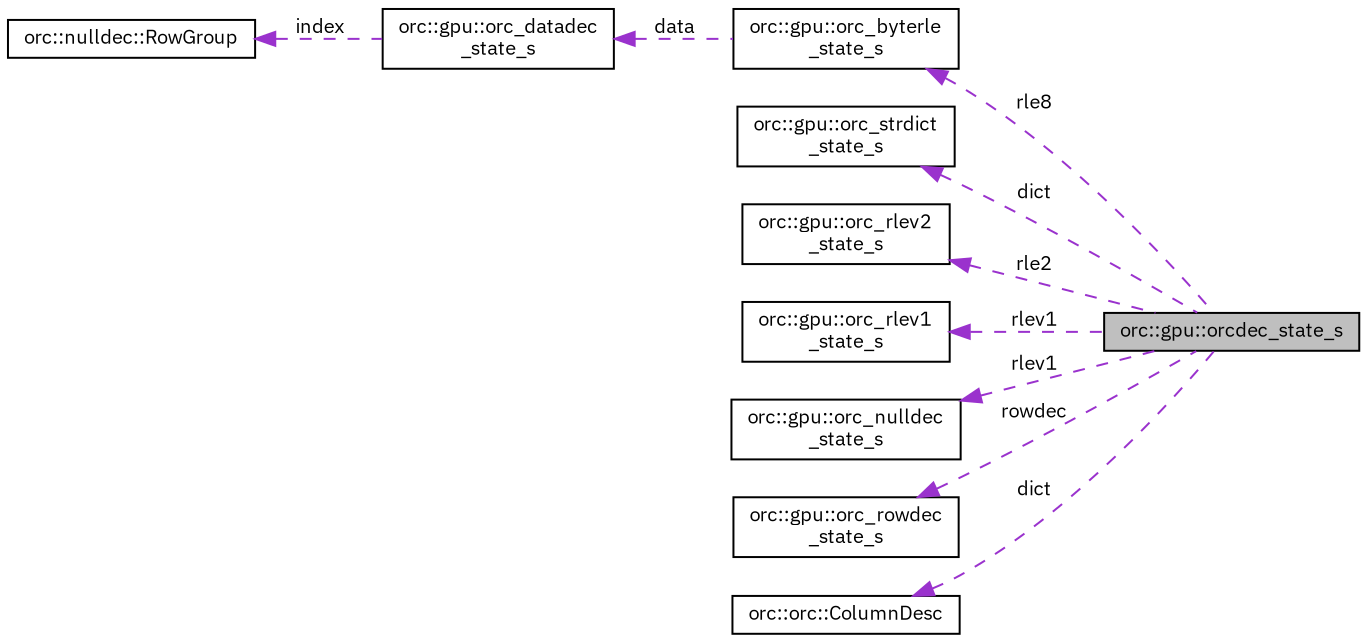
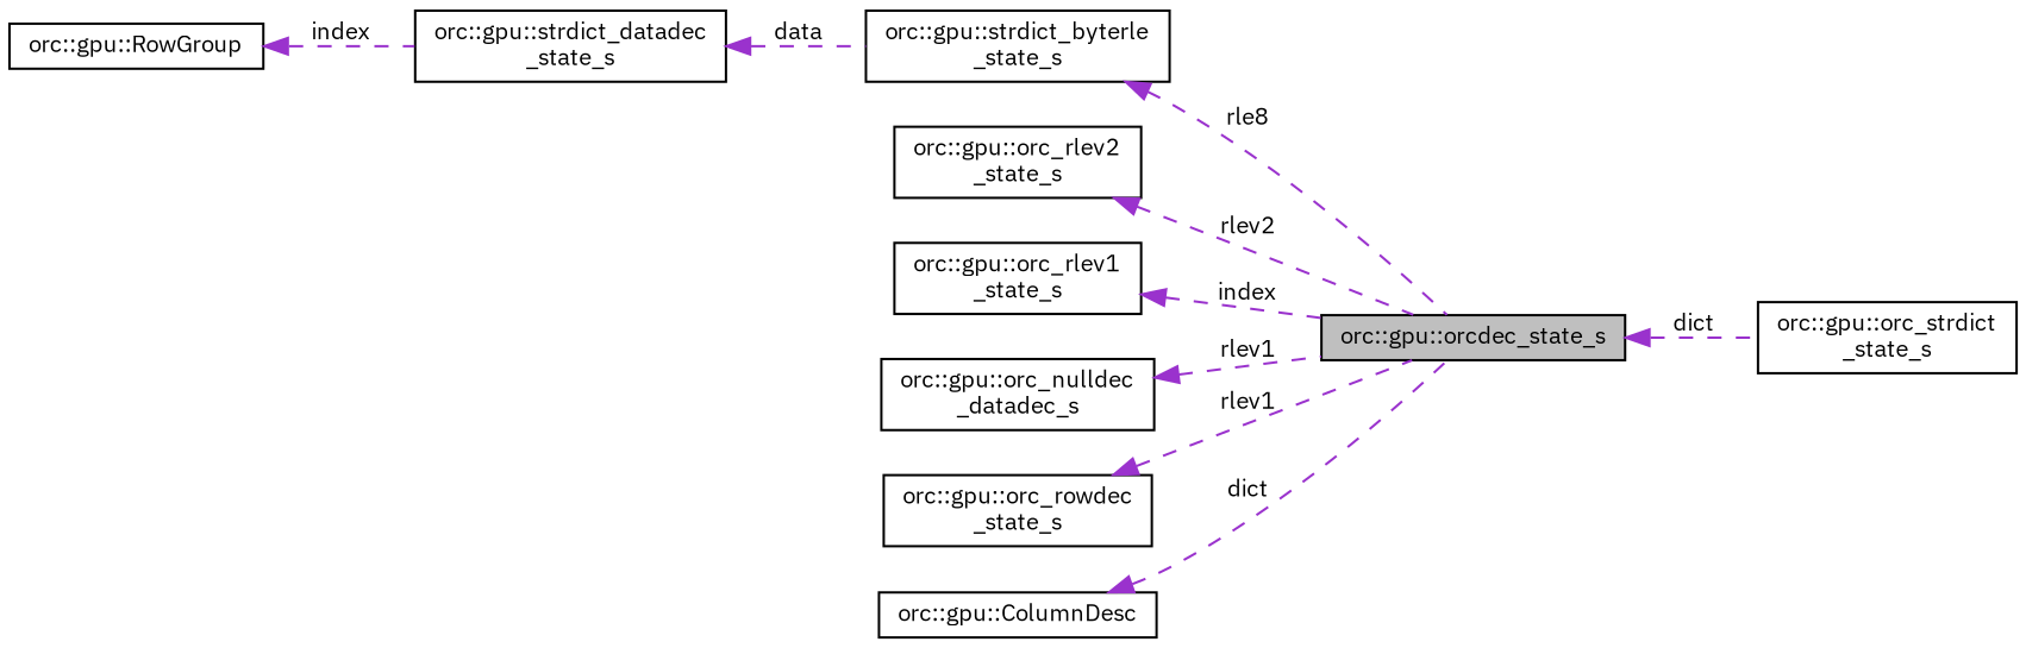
  digraph {
    fontname="IBM Plex Sans"
    rankdir=LR
    node [color=black fillcolor=white fontname="IBM Plex Sans" fontsize=10 shape=record style=filled]
    edge [color=darkorchid3 dir=back fontname="IBM Plex Sans" fontsize=10 labelfontname=Helvetica labelfontsize=10 style=dashed]
    n1 [fillcolor=grey75 fontcolor=black height=0.2 label="orc::gpu::orcdec_state_s" width=0.4]
-   n2 [height=0.2 label="orc::gpu::orc_datadec\l_state_s" width=0.4]
-   n3 [height=0.2 label="orc::gpu::orc_byterle\l_state_s" width=0.4]
-   n4 [height=0.2 label="orc::nulldec::RowGroup" width=0.4]
+   n2 [height=0.2 label="orc::gpu::strdict_datadec\l_state_s" width=0.4]
+   n3 [height=0.2 label="orc::gpu::strdict_byterle\l_state_s" width=0.4]
+   n4 [height=0.2 label="orc::gpu::RowGroup" width=0.4]
    n5 [height=0.2 label="orc::gpu::orc_strdict\l_state_s" width=0.4]
    n6 [height=0.2 label="orc::gpu::orc_rlev2\l_state_s" width=0.4]
    n7 [height=0.2 label="orc::gpu::orc_rlev1\l_state_s" width=0.4]
-   n8 [height=0.2 label="orc::gpu::orc_nulldec\l_state_s" width=0.4]
+   n8 [height=0.2 label="orc::gpu::orc_nulldec\l_datadec_s" width=0.4]
    n9 [height=0.2 label="orc::gpu::orc_rowdec\l_state_s" width=0.4]
-   n10 [height=0.2 label="orc::orc::ColumnDesc" width=0.4]
+   n10 [height=0.2 label="orc::gpu::ColumnDesc" width=0.4]
    n2 -> n3 [label=" data"]
    n3 -> n1 [label=" rle8"]
    n4 -> n2 [label=" index"]
-   n5 -> n1 [label=" dict"]
-   n6 -> n1 [label=" rle2"]
-   n7 -> n1 [label=" rlev1"]
+   n1 -> n5 [label=" dict"]
+   n6 -> n1 [label=" rlev2"]
+   n7 -> n1 [label=" index"]
    n8 -> n1 [label=" rlev1"]
-   n9 -> n1 [label=" rowdec"]
+   n9 -> n1 [label=" rlev1"]
    n10 -> n1 [label=" dict"]
  }
